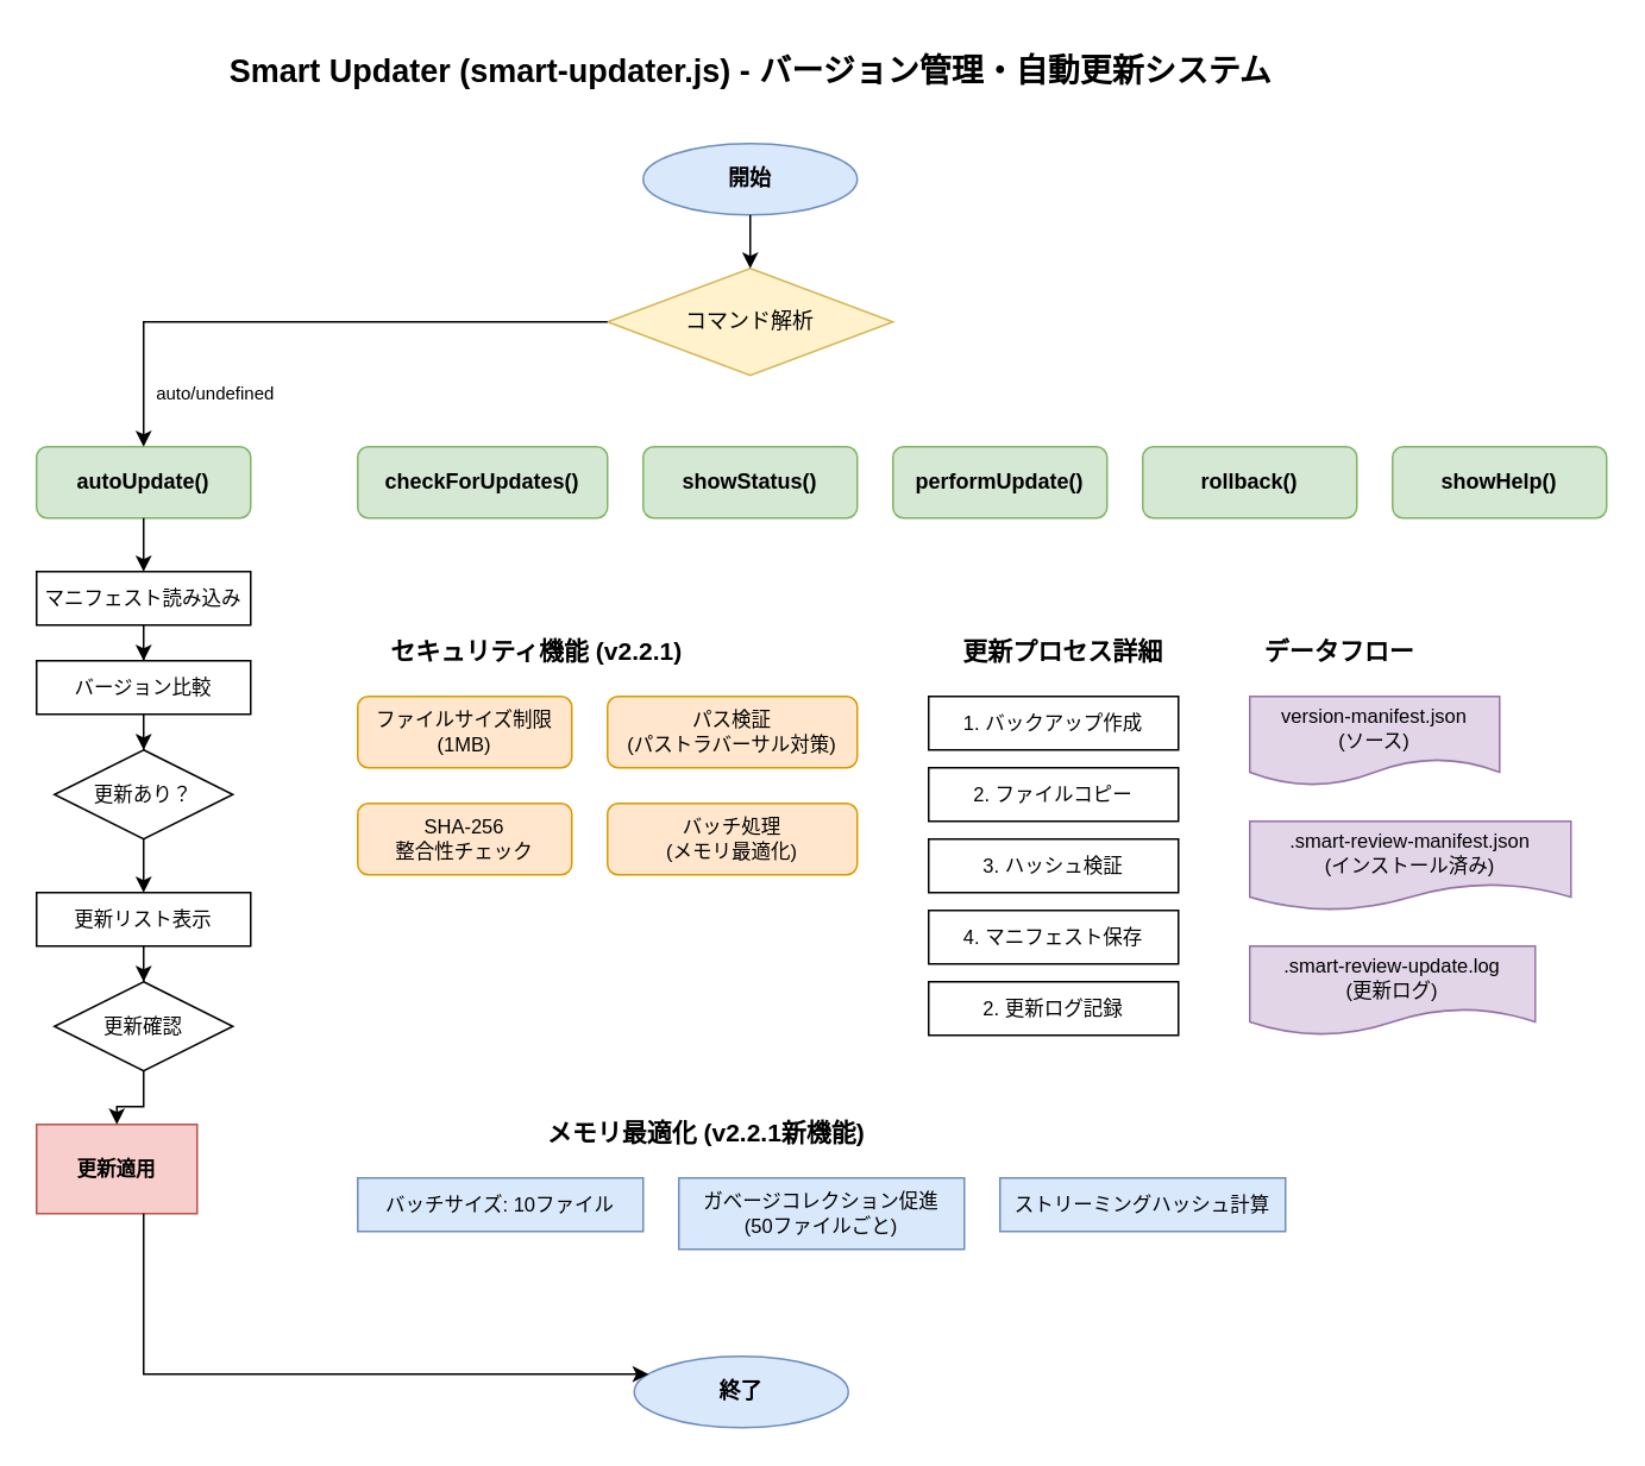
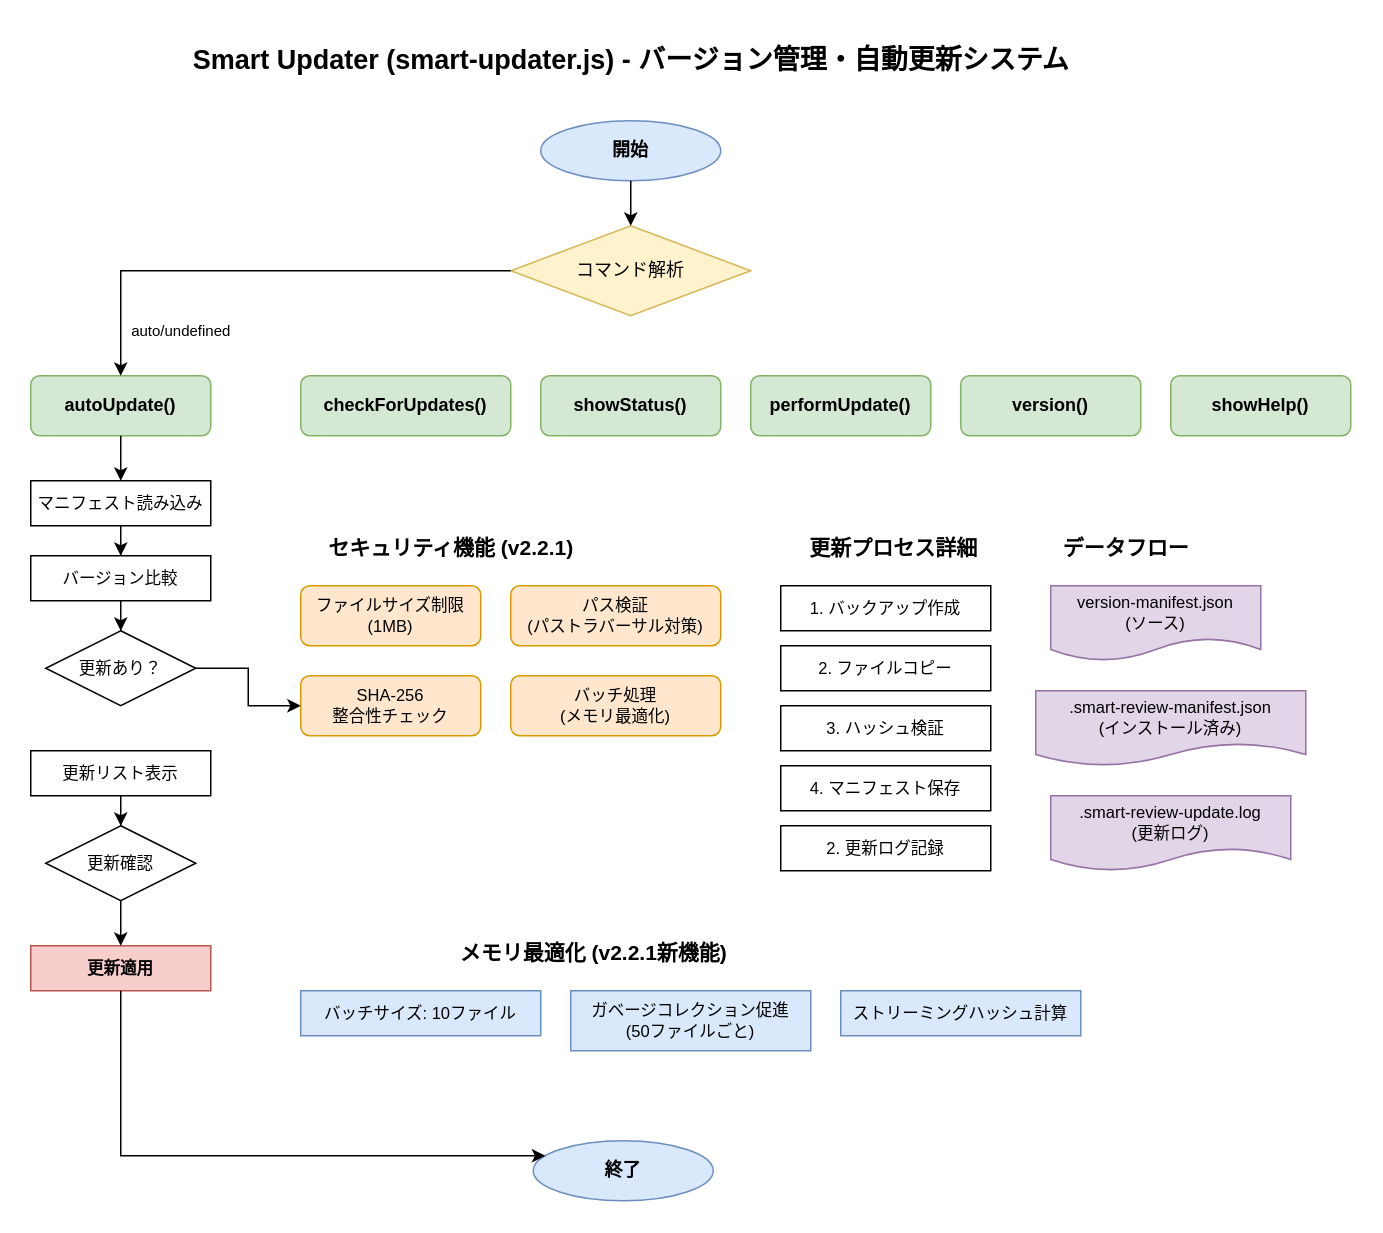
  <mxCell id="0" />
  <mxCell id="1" parent="0" />
  <mxCell id="2" value="Smart Updater (smart-updater.js) - バージョン管理・自動更新システム" style="text;html=1;align=center;verticalAlign=middle;resizable=0;points=[];autosize=1;strokeColor=none;fillColor=none;fontSize=18;fontStyle=1" vertex="1" parent="1"><mxGeometry x="120" y="20" width="600" height="40" as="geometry" /></mxCell>
  <mxCell id="3" value="開始" style="ellipse;whiteSpace=wrap;html=1;fillColor=#dae8fc;strokeColor=#6c8ebf;fontSize=12;fontStyle=1" vertex="1" parent="1"><mxGeometry x="360" y="80" width="120" height="40" as="geometry" /></mxCell>
  <mxCell id="4" value="コマンド解析" style="rhombus;whiteSpace=wrap;html=1;fillColor=#fff2cc;strokeColor=#d6b656;fontSize=12" vertex="1" parent="1"><mxGeometry x="340" y="150" width="160" height="60" as="geometry" /></mxCell>
  <mxCell id="5" value="autoUpdate()" style="rounded=1;whiteSpace=wrap;html=1;fillColor=#d5e8d4;strokeColor=#82b366;fontSize=12;fontStyle=1" vertex="1" parent="1"><mxGeometry x="20" y="250" width="120" height="40" as="geometry" /></mxCell>
  <mxCell id="6" value="マニフェスト読み込み" style="rounded=0;whiteSpace=wrap;html=1;fontSize=11" vertex="1" parent="1"><mxGeometry x="20" y="320" width="120" height="30" as="geometry" /></mxCell>
  <mxCell id="7" value="バージョン比較" style="rounded=0;whiteSpace=wrap;html=1;fontSize=11" vertex="1" parent="1"><mxGeometry x="20" y="370" width="120" height="30" as="geometry" /></mxCell>
  <mxCell id="8" value="更新あり？" style="rhombus;whiteSpace=wrap;html=1;fontSize=11" vertex="1" parent="1"><mxGeometry x="30" y="420" width="100" height="50" as="geometry" /></mxCell>
  <mxCell id="9" value="更新リスト表示" style="rounded=0;whiteSpace=wrap;html=1;fontSize=11" vertex="1" parent="1"><mxGeometry x="20" y="500" width="120" height="30" as="geometry" /></mxCell>
  <mxCell id="10" value="更新確認" style="rhombus;whiteSpace=wrap;html=1;fontSize=11" vertex="1" parent="1"><mxGeometry x="30" y="550" width="100" height="50" as="geometry" /></mxCell>
- <mxCell id="11" value="更新適用" style="rounded=0;whiteSpace=wrap;html=1;fillColor=#f8cecc;strokeColor=#b85450;fontSize=11;fontStyle=1" vertex="1" parent="1"><mxGeometry x="20" y="630" width="90" height="50" as="geometry" /></mxCell>
+ <mxCell id="11" value="更新適用" style="rounded=0;whiteSpace=wrap;html=1;fillColor=#f8cecc;strokeColor=#b85450;fontSize=11;fontStyle=1" vertex="1" parent="1"><mxGeometry x="20" y="630" width="120" height="30" as="geometry" /></mxCell>
  <mxCell id="12" value="checkForUpdates()" style="rounded=1;whiteSpace=wrap;html=1;fillColor=#d5e8d4;strokeColor=#82b366;fontSize=12;fontStyle=1" vertex="1" parent="1"><mxGeometry x="200" y="250" width="140" height="40" as="geometry" /></mxCell>
  <mxCell id="13" value="showStatus()" style="rounded=1;whiteSpace=wrap;html=1;fillColor=#d5e8d4;strokeColor=#82b366;fontSize=12;fontStyle=1" vertex="1" parent="1"><mxGeometry x="360" y="250" width="120" height="40" as="geometry" /></mxCell>
  <mxCell id="14" value="performUpdate()" style="rounded=1;whiteSpace=wrap;html=1;fillColor=#d5e8d4;strokeColor=#82b366;fontSize=12;fontStyle=1" vertex="1" parent="1"><mxGeometry x="500" y="250" width="120" height="40" as="geometry" /></mxCell>
- <mxCell id="15" value="rollback()" style="rounded=1;whiteSpace=wrap;html=1;fillColor=#d5e8d4;strokeColor=#82b366;fontSize=12;fontStyle=1" vertex="1" parent="1"><mxGeometry x="640" y="250" width="120" height="40" as="geometry" /></mxCell>
+ <mxCell id="15" value="version()" style="rounded=1;whiteSpace=wrap;html=1;fillColor=#d5e8d4;strokeColor=#82b366;fontSize=12;fontStyle=1" vertex="1" parent="1"><mxGeometry x="640" y="250" width="120" height="40" as="geometry" /></mxCell>
  <mxCell id="16" value="showHelp()" style="rounded=1;whiteSpace=wrap;html=1;fillColor=#d5e8d4;strokeColor=#82b366;fontSize=12;fontStyle=1" vertex="1" parent="1"><mxGeometry x="780" y="250" width="120" height="40" as="geometry" /></mxCell>
  <mxCell id="17" value="セキュリティ機能 (v2.2.1)" style="text;html=1;align=center;verticalAlign=middle;resizable=0;points=[];autosize=1;strokeColor=none;fillColor=none;fontSize=14;fontStyle=1" vertex="1" parent="1"><mxGeometry x="200" y="350" width="200" height="30" as="geometry" /></mxCell>
  <mxCell id="18" value="ファイルサイズ制限&#10;(1MB)" style="rounded=1;whiteSpace=wrap;html=1;fillColor=#ffe6cc;strokeColor=#d79b00;fontSize=11" vertex="1" parent="1"><mxGeometry x="200" y="390" width="120" height="40" as="geometry" /></mxCell>
  <mxCell id="19" value="パス検証&#10;(パストラバーサル対策)" style="rounded=1;whiteSpace=wrap;html=1;fillColor=#ffe6cc;strokeColor=#d79b00;fontSize=11" vertex="1" parent="1"><mxGeometry x="340" y="390" width="140" height="40" as="geometry" /></mxCell>
  <mxCell id="20" value="SHA-256&#10;整合性チェック" style="rounded=1;whiteSpace=wrap;html=1;fillColor=#ffe6cc;strokeColor=#d79b00;fontSize=11" vertex="1" parent="1"><mxGeometry x="200" y="450" width="120" height="40" as="geometry" /></mxCell>
  <mxCell id="21" value="バッチ処理&#10;(メモリ最適化)" style="rounded=1;whiteSpace=wrap;html=1;fillColor=#ffe6cc;strokeColor=#d79b00;fontSize=11" vertex="1" parent="1"><mxGeometry x="340" y="450" width="140" height="40" as="geometry" /></mxCell>
  <mxCell id="22" value="更新プロセス詳細" style="text;html=1;align=center;verticalAlign=middle;resizable=0;points=[];autosize=1;strokeColor=none;fillColor=none;fontSize=14;fontStyle=1" vertex="1" parent="1"><mxGeometry x="520" y="350" width="150" height="30" as="geometry" /></mxCell>
  <mxCell id="23" value="1. バックアップ作成" style="rounded=0;whiteSpace=wrap;html=1;fontSize=11" vertex="1" parent="1"><mxGeometry x="520" y="390" width="140" height="30" as="geometry" /></mxCell>
  <mxCell id="24" value="2. ファイルコピー" style="rounded=0;whiteSpace=wrap;html=1;fontSize=11" vertex="1" parent="1"><mxGeometry x="520" y="430" width="140" height="30" as="geometry" /></mxCell>
  <mxCell id="25" value="3. ハッシュ検証" style="rounded=0;whiteSpace=wrap;html=1;fontSize=11" vertex="1" parent="1"><mxGeometry x="520" y="470" width="140" height="30" as="geometry" /></mxCell>
  <mxCell id="26" value="4. マニフェスト保存" style="rounded=0;whiteSpace=wrap;html=1;fontSize=11" vertex="1" parent="1"><mxGeometry x="520" y="510" width="140" height="30" as="geometry" /></mxCell>
  <mxCell id="27" value="2. 更新ログ記録" style="rounded=0;whiteSpace=wrap;html=1;fontSize=11" vertex="1" parent="1"><mxGeometry x="520" y="550" width="140" height="30" as="geometry" /></mxCell>
  <mxCell id="28" value="データフロー" style="text;html=1;align=center;verticalAlign=middle;resizable=0;points=[];autosize=1;strokeColor=none;fillColor=none;fontSize=14;fontStyle=1" vertex="1" parent="1"><mxGeometry x="700" y="350" width="100" height="30" as="geometry" /></mxCell>
  <mxCell id="29" value="version-manifest.json&#10;(ソース)" style="shape=document;whiteSpace=wrap;html=1;boundedLbl=1;fillColor=#e1d5e7;strokeColor=#9673a6;fontSize=11" vertex="1" parent="1"><mxGeometry x="700" y="390" width="140" height="50" as="geometry" /></mxCell>
- <mxCell id="30" value=".smart-review-manifest.json&#10;(インストール済み)" style="shape=document;whiteSpace=wrap;html=1;boundedLbl=1;fillColor=#e1d5e7;strokeColor=#9673a6;fontSize=11" vertex="1" parent="1"><mxGeometry x="700" y="460" width="180" height="50" as="geometry" /></mxCell>
+ <mxCell id="30" value=".smart-review-manifest.json&#10;(インストール済み)" style="shape=document;whiteSpace=wrap;html=1;boundedLbl=1;fillColor=#e1d5e7;strokeColor=#9673a6;fontSize=11" vertex="1" parent="1"><mxGeometry x="690" y="460" width="180" height="50" as="geometry" /></mxCell>
  <mxCell id="31" value=".smart-review-update.log&#10;(更新ログ)" style="shape=document;whiteSpace=wrap;html=1;boundedLbl=1;fillColor=#e1d5e7;strokeColor=#9673a6;fontSize=11" vertex="1" parent="1"><mxGeometry x="700" y="530" width="160" height="50" as="geometry" /></mxCell>
  <mxCell id="32" value="メモリ最適化 (v2.2.1新機能)" style="text;html=1;align=center;verticalAlign=middle;resizable=0;points=[];autosize=1;strokeColor=none;fillColor=none;fontSize=14;fontStyle=1" vertex="1" parent="1"><mxGeometry x="270" y="620" width="250" height="30" as="geometry" /></mxCell>
  <mxCell id="33" value="バッチサイズ: 10ファイル" style="rounded=0;whiteSpace=wrap;html=1;fillColor=#dae8fc;strokeColor=#6c8ebf;fontSize=11" vertex="1" parent="1"><mxGeometry x="200" y="660" width="160" height="30" as="geometry" /></mxCell>
  <mxCell id="34" value="ガベージコレクション促進&#10;(50ファイルごと)" style="rounded=0;whiteSpace=wrap;html=1;fillColor=#dae8fc;strokeColor=#6c8ebf;fontSize=11" vertex="1" parent="1"><mxGeometry x="380" y="660" width="160" height="40" as="geometry" /></mxCell>
  <mxCell id="35" value="ストリーミングハッシュ計算" style="rounded=0;whiteSpace=wrap;html=1;fillColor=#dae8fc;strokeColor=#6c8ebf;fontSize=11" vertex="1" parent="1"><mxGeometry x="560" y="660" width="160" height="30" as="geometry" /></mxCell>
  <mxCell id="36" style="edgeStyle=orthogonalEdgeStyle;rounded=0;orthogonalLoop=1;jettySize=auto;html=1;" edge="1" parent="1" source="3" target="4"><mxGeometry relative="1" as="geometry" /></mxCell>
  <mxCell id="37" style="edgeStyle=orthogonalEdgeStyle;rounded=0;orthogonalLoop=1;jettySize=auto;html=1;" edge="1" parent="1" source="4" target="5"><mxGeometry relative="1" as="geometry"><mxPoint x="80" y="210" as="targetPoint" /><Array as="points"><mxPoint x="80" y="180" /></Array></mxGeometry></mxCell>
  <mxCell id="38" value="auto/undefined" style="text;html=1;align=center;verticalAlign=middle;resizable=0;points=[];autosize=1;strokeColor=none;fillColor=none;fontSize=10" vertex="1" parent="1"><mxGeometry x="70" y="210" width="100" height="20" as="geometry" /></mxCell>
  <mxCell id="39" style="edgeStyle=orthogonalEdgeStyle;rounded=0;orthogonalLoop=1;jettySize=auto;html=1;" edge="1" parent="1" source="5" target="6"><mxGeometry relative="1" as="geometry" /></mxCell>
  <mxCell id="40" style="edgeStyle=orthogonalEdgeStyle;rounded=0;orthogonalLoop=1;jettySize=auto;html=1;" edge="1" parent="1" source="6" target="7"><mxGeometry relative="1" as="geometry" /></mxCell>
  <mxCell id="41" style="edgeStyle=orthogonalEdgeStyle;rounded=0;orthogonalLoop=1;jettySize=auto;html=1;" edge="1" parent="1" source="7" target="8"><mxGeometry relative="1" as="geometry" /></mxCell>
- <mxCell id="42" style="edgeStyle=orthogonalEdgeStyle;rounded=0;orthogonalLoop=1;jettySize=auto;html=1;" edge="1" parent="1" source="8" target="9"><mxGeometry relative="1" as="geometry" /></mxCell>
+ <mxCell id="42" style="edgeStyle=orthogonalEdgeStyle;rounded=0;orthogonalLoop=1;jettySize=auto;html=1;" edge="1" parent="1" source="8" target="20"><mxGeometry relative="1" as="geometry" /></mxCell>
  <mxCell id="43" style="edgeStyle=orthogonalEdgeStyle;rounded=0;orthogonalLoop=1;jettySize=auto;html=1;" edge="1" parent="1" source="9" target="10"><mxGeometry relative="1" as="geometry" /></mxCell>
  <mxCell id="44" style="edgeStyle=orthogonalEdgeStyle;rounded=0;orthogonalLoop=1;jettySize=auto;html=1;" edge="1" parent="1" source="10" target="11"><mxGeometry relative="1" as="geometry" /></mxCell>
  <mxCell id="45" value="終了" style="ellipse;whiteSpace=wrap;html=1;fillColor=#dae8fc;strokeColor=#6c8ebf;fontSize=12;fontStyle=1" vertex="1" parent="1"><mxGeometry x="355" y="760" width="120" height="40" as="geometry" /></mxCell>
  <mxCell id="46" style="edgeStyle=orthogonalEdgeStyle;rounded=0;orthogonalLoop=1;jettySize=auto;html=1;" edge="1" parent="1" source="11" target="45"><mxGeometry relative="1" as="geometry"><Array as="points"><mxPoint x="80" y="770" /></Array></mxGeometry></mxCell>
